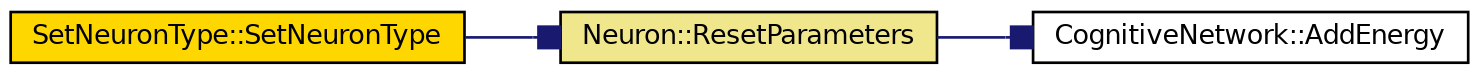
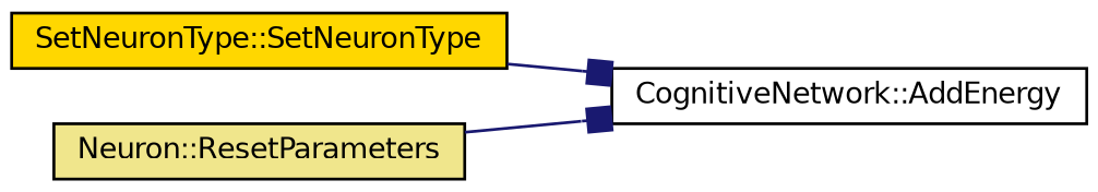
  digraph {
    rankdir=LR
    node [color=black fontname=Helvetica fontsize=10 shape=record style=filled]
    edge [arrowhead=box color=midnightblue fontname=Helvetica fontsize=10 labelfontname=Helvetica labelfontsize=10 style=solid]
    n1 [fillcolor=gold fontcolor=black height=0.2 label="SetNeuronType::SetNeuronType" width=0.4]
    n2 [fillcolor=khaki height=0.2 label="Neuron::ResetParameters" width=0.4]
    n3 [fillcolor=white height=0.2 label="CognitiveNetwork::AddEnergy" width=0.4]
-   n1 -> n2
+   n1 -> n3
    n2 -> n3
  }
